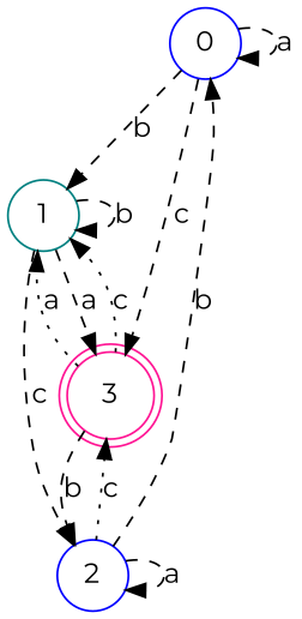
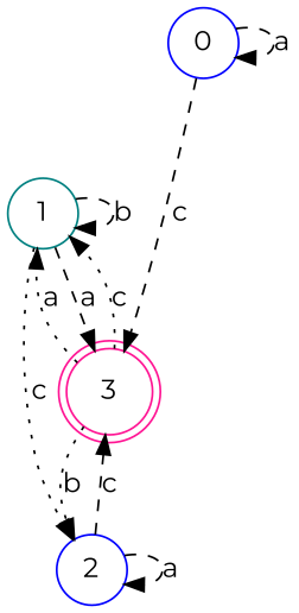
  digraph {
    fontname=Montserrat
    node [color=blue fontname=Montserrat shape=circle]
    edge [fontname=Montserrat style=dashed]
    n1 [label=0]
    n2 [color=teal label=1]
    n3 [color=deeppink label=3 shape=doublecircle]
    n4 [label=2]
    n1 -> n1 [label=a]
-   n1 -> n2 [label=b]
    n1 -> n3 [label=c]
    n2 -> n2 [label=b]
    n2 -> n3 [label=a]
-   n2 -> n4 [label=c]
+   n2 -> n4 [label=c style=dotted]
    n3 -> n2 [label=c style=dotted]
    n3 -> n2 [label=a style=dotted]
-   n3 -> n4 [label=b]
-   n4 -> n1 [label=b]
-   n4 -> n3 [label=c style=dotted]
+   n3 -> n4 [label=b style=dotted]
+   n4 -> n3 [label=c]
    n4 -> n4 [label=a]
  }
